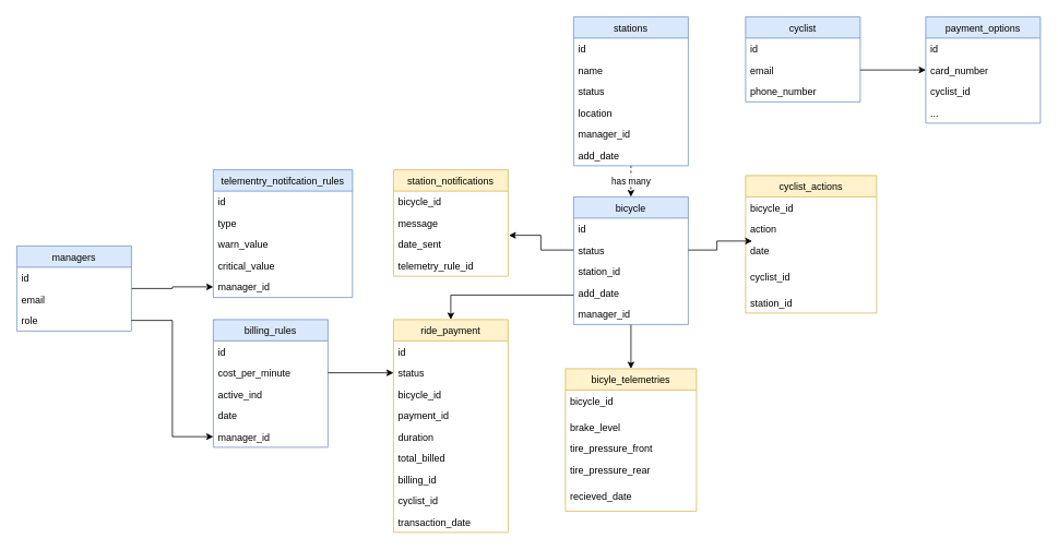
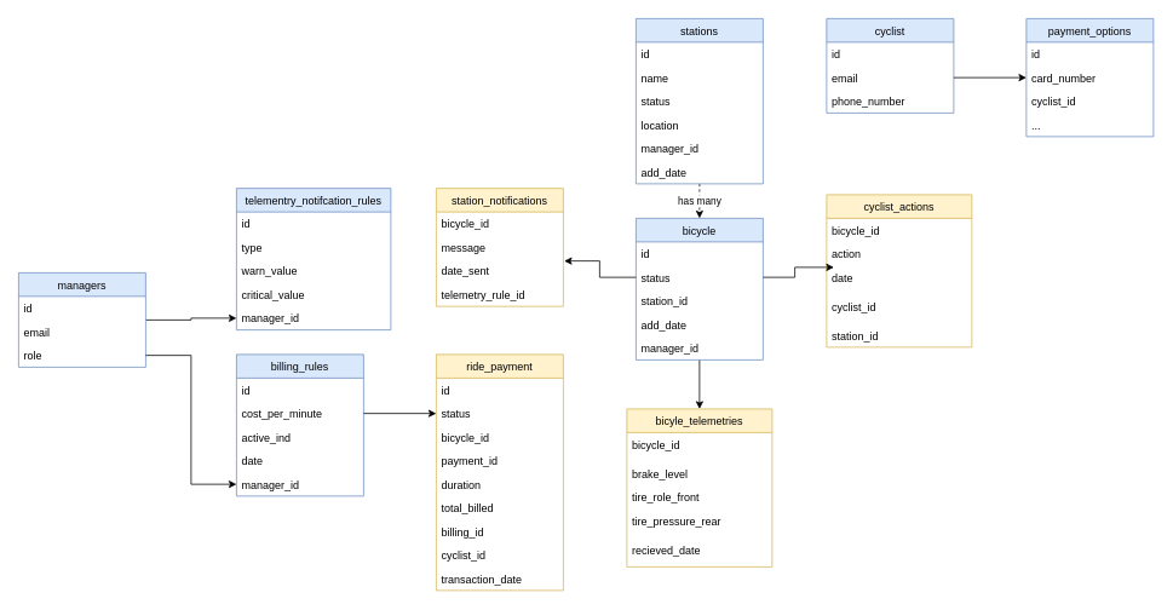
  <mxCell id="0" />
  <mxCell id="1" parent="0" />
  <mxCell id="2" value="cyclist" style="swimlane;fontStyle=0;childLayout=stackLayout;horizontal=1;startSize=26;horizontalStack=0;resizeParent=1;resizeParentMax=0;resizeLast=0;collapsible=1;marginBottom=0;fillColor=#dae8fc;strokeColor=#6c8ebf;" vertex="1" parent="1"><mxGeometry x="910" y="20" width="140" height="104" as="geometry" /></mxCell>
  <mxCell id="3" value="id" style="text;strokeColor=none;fillColor=none;align=left;verticalAlign=top;spacingLeft=4;spacingRight=4;overflow=hidden;rotatable=0;points=[[0,0.5],[1,0.5]];portConstraint=eastwest;" vertex="1" parent="2"><mxGeometry y="26" width="140" height="26" as="geometry" /></mxCell>
  <mxCell id="4" value="email" style="text;strokeColor=none;fillColor=none;align=left;verticalAlign=top;spacingLeft=4;spacingRight=4;overflow=hidden;rotatable=0;points=[[0,0.5],[1,0.5]];portConstraint=eastwest;" vertex="1" parent="2"><mxGeometry y="52" width="140" height="26" as="geometry" /></mxCell>
  <mxCell id="5" value="phone_number" style="text;strokeColor=none;fillColor=none;align=left;verticalAlign=top;spacingLeft=4;spacingRight=4;overflow=hidden;rotatable=0;points=[[0,0.5],[1,0.5]];portConstraint=eastwest;" vertex="1" parent="2"><mxGeometry y="78" width="140" height="26" as="geometry" /></mxCell>
  <mxCell id="6" style="edgeStyle=orthogonalEdgeStyle;rounded=0;orthogonalLoop=1;jettySize=auto;html=1;entryX=0;entryY=0.5;entryDx=0;entryDy=0;" edge="1" parent="1" source="7" target="64"><mxGeometry relative="1" as="geometry" /></mxCell>
  <mxCell id="7" value="managers" style="swimlane;fontStyle=0;childLayout=stackLayout;horizontal=1;startSize=26;horizontalStack=0;resizeParent=1;resizeParentMax=0;resizeLast=0;collapsible=1;marginBottom=0;fillColor=#dae8fc;strokeColor=#6c8ebf;" vertex="1" parent="1"><mxGeometry x="20" y="300" width="140" height="104" as="geometry" /></mxCell>
  <mxCell id="8" value="id" style="text;strokeColor=none;fillColor=none;align=left;verticalAlign=top;spacingLeft=4;spacingRight=4;overflow=hidden;rotatable=0;points=[[0,0.5],[1,0.5]];portConstraint=eastwest;" vertex="1" parent="7"><mxGeometry y="26" width="140" height="26" as="geometry" /></mxCell>
  <mxCell id="9" value="email" style="text;strokeColor=none;fillColor=none;align=left;verticalAlign=top;spacingLeft=4;spacingRight=4;overflow=hidden;rotatable=0;points=[[0,0.5],[1,0.5]];portConstraint=eastwest;" vertex="1" parent="7"><mxGeometry y="52" width="140" height="26" as="geometry" /></mxCell>
  <mxCell id="10" value="role" style="text;strokeColor=none;fillColor=none;align=left;verticalAlign=top;spacingLeft=4;spacingRight=4;overflow=hidden;rotatable=0;points=[[0,0.5],[1,0.5]];portConstraint=eastwest;" vertex="1" parent="7"><mxGeometry y="78" width="140" height="26" as="geometry" /></mxCell>
  <mxCell id="11" value="has many" style="edgeStyle=orthogonalEdgeStyle;rounded=0;orthogonalLoop=1;jettySize=auto;html=1;dashed=1;" edge="1" parent="1" source="12" target="20"><mxGeometry relative="1" as="geometry" /></mxCell>
  <mxCell id="12" value="stations" style="swimlane;fontStyle=0;childLayout=stackLayout;horizontal=1;startSize=26;horizontalStack=0;resizeParent=1;resizeParentMax=0;resizeLast=0;collapsible=1;marginBottom=0;fillColor=#dae8fc;strokeColor=#6c8ebf;" vertex="1" parent="1"><mxGeometry x="700" y="20" width="140" height="182" as="geometry" /></mxCell>
  <mxCell id="13" value="id" style="text;strokeColor=none;fillColor=none;align=left;verticalAlign=top;spacingLeft=4;spacingRight=4;overflow=hidden;rotatable=0;points=[[0,0.5],[1,0.5]];portConstraint=eastwest;" vertex="1" parent="12"><mxGeometry y="26" width="140" height="26" as="geometry" /></mxCell>
  <mxCell id="14" value="name" style="text;strokeColor=none;fillColor=none;align=left;verticalAlign=top;spacingLeft=4;spacingRight=4;overflow=hidden;rotatable=0;points=[[0,0.5],[1,0.5]];portConstraint=eastwest;" vertex="1" parent="12"><mxGeometry y="52" width="140" height="26" as="geometry" /></mxCell>
  <mxCell id="15" value="status" style="text;strokeColor=none;fillColor=none;align=left;verticalAlign=top;spacingLeft=4;spacingRight=4;overflow=hidden;rotatable=0;points=[[0,0.5],[1,0.5]];portConstraint=eastwest;" vertex="1" parent="12"><mxGeometry y="78" width="140" height="26" as="geometry" /></mxCell>
  <mxCell id="16" value="location" style="text;strokeColor=none;fillColor=none;align=left;verticalAlign=top;spacingLeft=4;spacingRight=4;overflow=hidden;rotatable=0;points=[[0,0.5],[1,0.5]];portConstraint=eastwest;" vertex="1" parent="12"><mxGeometry y="104" width="140" height="26" as="geometry" /></mxCell>
  <mxCell id="17" value="manager_id" style="text;strokeColor=none;fillColor=none;align=left;verticalAlign=top;spacingLeft=4;spacingRight=4;overflow=hidden;rotatable=0;points=[[0,0.5],[1,0.5]];portConstraint=eastwest;" vertex="1" parent="12"><mxGeometry y="130" width="140" height="26" as="geometry" /></mxCell>
  <mxCell id="18" value="add_date" style="text;strokeColor=none;fillColor=none;align=left;verticalAlign=top;spacingLeft=4;spacingRight=4;overflow=hidden;rotatable=0;points=[[0,0.5],[1,0.5]];portConstraint=eastwest;" vertex="1" parent="12"><mxGeometry y="156" width="140" height="26" as="geometry" /></mxCell>
  <mxCell id="19" style="edgeStyle=orthogonalEdgeStyle;rounded=0;orthogonalLoop=1;jettySize=auto;html=1;entryX=0.5;entryY=0;entryDx=0;entryDy=0;" edge="1" parent="1" source="20" target="37"><mxGeometry relative="1" as="geometry" /></mxCell>
  <mxCell id="20" value="bicycle" style="swimlane;fontStyle=0;childLayout=stackLayout;horizontal=1;startSize=26;horizontalStack=0;resizeParent=1;resizeParentMax=0;resizeLast=0;collapsible=1;marginBottom=0;fillColor=#dae8fc;strokeColor=#6c8ebf;" vertex="1" parent="1"><mxGeometry x="700" y="240" width="140" height="156" as="geometry" /></mxCell>
  <mxCell id="21" value="id" style="text;strokeColor=none;fillColor=none;align=left;verticalAlign=top;spacingLeft=4;spacingRight=4;overflow=hidden;rotatable=0;points=[[0,0.5],[1,0.5]];portConstraint=eastwest;" vertex="1" parent="20"><mxGeometry y="26" width="140" height="26" as="geometry" /></mxCell>
  <mxCell id="22" value="status" style="text;strokeColor=none;fillColor=none;align=left;verticalAlign=top;spacingLeft=4;spacingRight=4;overflow=hidden;rotatable=0;points=[[0,0.5],[1,0.5]];portConstraint=eastwest;" vertex="1" parent="20"><mxGeometry y="52" width="140" height="26" as="geometry" /></mxCell>
  <mxCell id="23" value="station_id" style="text;strokeColor=none;fillColor=none;align=left;verticalAlign=top;spacingLeft=4;spacingRight=4;overflow=hidden;rotatable=0;points=[[0,0.5],[1,0.5]];portConstraint=eastwest;" vertex="1" parent="20"><mxGeometry y="78" width="140" height="26" as="geometry" /></mxCell>
  <mxCell id="24" value="add_date" style="text;strokeColor=none;fillColor=none;align=left;verticalAlign=top;spacingLeft=4;spacingRight=4;overflow=hidden;rotatable=0;points=[[0,0.5],[1,0.5]];portConstraint=eastwest;" vertex="1" parent="20"><mxGeometry y="104" width="140" height="26" as="geometry" /></mxCell>
  <mxCell id="25" value="manager_id" style="text;strokeColor=none;fillColor=none;align=left;verticalAlign=top;spacingLeft=4;spacingRight=4;overflow=hidden;rotatable=0;points=[[0,0.5],[1,0.5]];portConstraint=eastwest;" vertex="1" parent="20"><mxGeometry y="130" width="140" height="26" as="geometry" /></mxCell>
  <mxCell id="26" value="billing_rules" style="swimlane;fontStyle=0;childLayout=stackLayout;horizontal=1;startSize=26;horizontalStack=0;resizeParent=1;resizeParentMax=0;resizeLast=0;collapsible=1;marginBottom=0;fillColor=#dae8fc;strokeColor=#6c8ebf;" vertex="1" parent="1"><mxGeometry x="260" y="390" width="140" height="156" as="geometry" /></mxCell>
  <mxCell id="27" value="id" style="text;strokeColor=none;fillColor=none;align=left;verticalAlign=top;spacingLeft=4;spacingRight=4;overflow=hidden;rotatable=0;points=[[0,0.5],[1,0.5]];portConstraint=eastwest;" vertex="1" parent="26"><mxGeometry y="26" width="140" height="26" as="geometry" /></mxCell>
  <mxCell id="28" value="cost_per_minute" style="text;strokeColor=none;fillColor=none;align=left;verticalAlign=top;spacingLeft=4;spacingRight=4;overflow=hidden;rotatable=0;points=[[0,0.5],[1,0.5]];portConstraint=eastwest;" vertex="1" parent="26"><mxGeometry y="52" width="140" height="26" as="geometry" /></mxCell>
  <mxCell id="29" value="active_ind" style="text;strokeColor=none;fillColor=none;align=left;verticalAlign=top;spacingLeft=4;spacingRight=4;overflow=hidden;rotatable=0;points=[[0,0.5],[1,0.5]];portConstraint=eastwest;" vertex="1" parent="26"><mxGeometry y="78" width="140" height="26" as="geometry" /></mxCell>
  <mxCell id="30" value="date" style="text;strokeColor=none;fillColor=none;align=left;verticalAlign=top;spacingLeft=4;spacingRight=4;overflow=hidden;rotatable=0;points=[[0,0.5],[1,0.5]];portConstraint=eastwest;" vertex="1" parent="26"><mxGeometry y="104" width="140" height="26" as="geometry" /></mxCell>
  <mxCell id="31" value="manager_id" style="text;strokeColor=none;fillColor=none;align=left;verticalAlign=top;spacingLeft=4;spacingRight=4;overflow=hidden;rotatable=0;points=[[0,0.5],[1,0.5]];portConstraint=eastwest;" vertex="1" parent="26"><mxGeometry y="130" width="140" height="26" as="geometry" /></mxCell>
  <mxCell id="32" value="payment_options" style="swimlane;fontStyle=0;childLayout=stackLayout;horizontal=1;startSize=26;horizontalStack=0;resizeParent=1;resizeParentMax=0;resizeLast=0;collapsible=1;marginBottom=0;fillColor=#dae8fc;strokeColor=#6c8ebf;" vertex="1" parent="1"><mxGeometry x="1130" y="20" width="140" height="130" as="geometry" /></mxCell>
  <mxCell id="33" value="id" style="text;strokeColor=none;fillColor=none;align=left;verticalAlign=top;spacingLeft=4;spacingRight=4;overflow=hidden;rotatable=0;points=[[0,0.5],[1,0.5]];portConstraint=eastwest;" vertex="1" parent="32"><mxGeometry y="26" width="140" height="26" as="geometry" /></mxCell>
  <mxCell id="34" value="card_number" style="text;strokeColor=none;fillColor=none;align=left;verticalAlign=top;spacingLeft=4;spacingRight=4;overflow=hidden;rotatable=0;points=[[0,0.5],[1,0.5]];portConstraint=eastwest;" vertex="1" parent="32"><mxGeometry y="52" width="140" height="26" as="geometry" /></mxCell>
  <mxCell id="35" value="cyclist_id" style="text;strokeColor=none;fillColor=none;align=left;verticalAlign=top;spacingLeft=4;spacingRight=4;overflow=hidden;rotatable=0;points=[[0,0.5],[1,0.5]];portConstraint=eastwest;" vertex="1" parent="32"><mxGeometry y="78" width="140" height="26" as="geometry" /></mxCell>
  <mxCell id="36" value="..." style="text;strokeColor=none;fillColor=none;align=left;verticalAlign=top;spacingLeft=4;spacingRight=4;overflow=hidden;rotatable=0;points=[[0,0.5],[1,0.5]];portConstraint=eastwest;" vertex="1" parent="32"><mxGeometry y="104" width="140" height="26" as="geometry" /></mxCell>
  <mxCell id="37" value="bicyle_telemetries" style="swimlane;fontStyle=0;childLayout=stackLayout;horizontal=1;startSize=26;horizontalStack=0;resizeParent=1;resizeParentMax=0;resizeLast=0;collapsible=1;marginBottom=0;fillColor=#fff2cc;strokeColor=#d6b656;" vertex="1" parent="1"><mxGeometry x="690" y="450" width="160" height="174" as="geometry"><mxRectangle x="520" y="640" width="130" height="26" as="alternateBounds" /></mxGeometry></mxCell>
  <mxCell id="38" value="bicycle_id" style="text;strokeColor=none;fillColor=none;align=left;verticalAlign=top;spacingLeft=4;spacingRight=4;overflow=hidden;rotatable=0;points=[[0,0.5],[1,0.5]];portConstraint=eastwest;" vertex="1" parent="37"><mxGeometry y="26" width="160" height="32" as="geometry" /></mxCell>
  <mxCell id="39" value="brake_level" style="text;strokeColor=none;fillColor=none;align=left;verticalAlign=top;spacingLeft=4;spacingRight=4;overflow=hidden;rotatable=0;points=[[0,0.5],[1,0.5]];portConstraint=eastwest;" vertex="1" parent="37"><mxGeometry y="58" width="160" height="26" as="geometry" /></mxCell>
- <mxCell id="40" value="tire_pressure_front" style="text;strokeColor=none;fillColor=none;align=left;verticalAlign=top;spacingLeft=4;spacingRight=4;overflow=hidden;rotatable=0;points=[[0,0.5],[1,0.5]];portConstraint=eastwest;" vertex="1" parent="37"><mxGeometry y="84" width="160" height="26" as="geometry" /></mxCell>
+ <mxCell id="40" value="tire_role_front" style="text;strokeColor=none;fillColor=none;align=left;verticalAlign=top;spacingLeft=4;spacingRight=4;overflow=hidden;rotatable=0;points=[[0,0.5],[1,0.5]];portConstraint=eastwest;" vertex="1" parent="37"><mxGeometry y="84" width="160" height="26" as="geometry" /></mxCell>
  <mxCell id="41" value="tire_pressure_rear" style="text;strokeColor=none;fillColor=none;align=left;verticalAlign=top;spacingLeft=4;spacingRight=4;overflow=hidden;rotatable=0;points=[[0,0.5],[1,0.5]];portConstraint=eastwest;" vertex="1" parent="37"><mxGeometry y="110" width="160" height="32" as="geometry" /></mxCell>
  <mxCell id="42" value="recieved_date" style="text;strokeColor=none;fillColor=none;align=left;verticalAlign=top;spacingLeft=4;spacingRight=4;overflow=hidden;rotatable=0;points=[[0,0.5],[1,0.5]];portConstraint=eastwest;" vertex="1" parent="37"><mxGeometry y="142" width="160" height="32" as="geometry" /></mxCell>
  <mxCell id="43" value="cyclist_actions" style="swimlane;fontStyle=0;childLayout=stackLayout;horizontal=1;startSize=26;horizontalStack=0;resizeParent=1;resizeParentMax=0;resizeLast=0;collapsible=1;marginBottom=0;fillColor=#fff2cc;strokeColor=#d6b656;" vertex="1" parent="1"><mxGeometry x="910" y="214" width="160" height="168" as="geometry"><mxRectangle x="520" y="640" width="130" height="26" as="alternateBounds" /></mxGeometry></mxCell>
  <mxCell id="44" value="bicycle_id" style="text;strokeColor=none;fillColor=none;align=left;verticalAlign=top;spacingLeft=4;spacingRight=4;overflow=hidden;rotatable=0;points=[[0,0.5],[1,0.5]];portConstraint=eastwest;" vertex="1" parent="43"><mxGeometry y="26" width="160" height="26" as="geometry" /></mxCell>
  <mxCell id="45" value="action" style="text;strokeColor=none;fillColor=none;align=left;verticalAlign=top;spacingLeft=4;spacingRight=4;overflow=hidden;rotatable=0;points=[[0,0.5],[1,0.5]];portConstraint=eastwest;" vertex="1" parent="43"><mxGeometry y="52" width="160" height="26" as="geometry" /></mxCell>
  <mxCell id="46" value="date" style="text;strokeColor=none;fillColor=none;align=left;verticalAlign=top;spacingLeft=4;spacingRight=4;overflow=hidden;rotatable=0;points=[[0,0.5],[1,0.5]];portConstraint=eastwest;" vertex="1" parent="43"><mxGeometry y="78" width="160" height="32" as="geometry" /></mxCell>
  <mxCell id="47" value="cyclist_id" style="text;strokeColor=none;fillColor=none;align=left;verticalAlign=top;spacingLeft=4;spacingRight=4;overflow=hidden;rotatable=0;points=[[0,0.5],[1,0.5]];portConstraint=eastwest;" vertex="1" parent="43"><mxGeometry y="110" width="160" height="32" as="geometry" /></mxCell>
  <mxCell id="48" value="station_id" style="text;strokeColor=none;fillColor=none;align=left;verticalAlign=top;spacingLeft=4;spacingRight=4;overflow=hidden;rotatable=0;points=[[0,0.5],[1,0.5]];portConstraint=eastwest;" vertex="1" parent="43"><mxGeometry y="142" width="160" height="26" as="geometry" /></mxCell>
  <mxCell id="49" value="ride_payment" style="swimlane;fontStyle=0;childLayout=stackLayout;horizontal=1;startSize=26;horizontalStack=0;resizeParent=1;resizeParentMax=0;resizeLast=0;collapsible=1;marginBottom=0;fillColor=#fff2cc;strokeColor=#d6b656;" vertex="1" parent="1"><mxGeometry x="480" y="390" width="140" height="260" as="geometry" /></mxCell>
  <mxCell id="50" value="id" style="text;strokeColor=none;fillColor=none;align=left;verticalAlign=top;spacingLeft=4;spacingRight=4;overflow=hidden;rotatable=0;points=[[0,0.5],[1,0.5]];portConstraint=eastwest;" vertex="1" parent="49"><mxGeometry y="26" width="140" height="26" as="geometry" /></mxCell>
  <mxCell id="51" value="status" style="text;strokeColor=none;fillColor=none;align=left;verticalAlign=top;spacingLeft=4;spacingRight=4;overflow=hidden;rotatable=0;points=[[0,0.5],[1,0.5]];portConstraint=eastwest;" vertex="1" parent="49"><mxGeometry y="52" width="140" height="26" as="geometry" /></mxCell>
  <mxCell id="52" value="bicycle_id" style="text;strokeColor=none;fillColor=none;align=left;verticalAlign=top;spacingLeft=4;spacingRight=4;overflow=hidden;rotatable=0;points=[[0,0.5],[1,0.5]];portConstraint=eastwest;" vertex="1" parent="49"><mxGeometry y="78" width="140" height="26" as="geometry" /></mxCell>
  <mxCell id="53" value="payment_id" style="text;strokeColor=none;fillColor=none;align=left;verticalAlign=top;spacingLeft=4;spacingRight=4;overflow=hidden;rotatable=0;points=[[0,0.5],[1,0.5]];portConstraint=eastwest;" vertex="1" parent="49"><mxGeometry y="104" width="140" height="26" as="geometry" /></mxCell>
  <mxCell id="54" value="duration" style="text;strokeColor=none;fillColor=none;align=left;verticalAlign=top;spacingLeft=4;spacingRight=4;overflow=hidden;rotatable=0;points=[[0,0.5],[1,0.5]];portConstraint=eastwest;" vertex="1" parent="49"><mxGeometry y="130" width="140" height="26" as="geometry" /></mxCell>
  <mxCell id="55" value="total_billed" style="text;strokeColor=none;fillColor=none;align=left;verticalAlign=top;spacingLeft=4;spacingRight=4;overflow=hidden;rotatable=0;points=[[0,0.5],[1,0.5]];portConstraint=eastwest;" vertex="1" parent="49"><mxGeometry y="156" width="140" height="26" as="geometry" /></mxCell>
  <mxCell id="56" value="billing_id" style="text;strokeColor=none;fillColor=none;align=left;verticalAlign=top;spacingLeft=4;spacingRight=4;overflow=hidden;rotatable=0;points=[[0,0.5],[1,0.5]];portConstraint=eastwest;" vertex="1" parent="49"><mxGeometry y="182" width="140" height="26" as="geometry" /></mxCell>
  <mxCell id="57" value="cyclist_id" style="text;strokeColor=none;fillColor=none;align=left;verticalAlign=top;spacingLeft=4;spacingRight=4;overflow=hidden;rotatable=0;points=[[0,0.5],[1,0.5]];portConstraint=eastwest;" vertex="1" parent="49"><mxGeometry y="208" width="140" height="26" as="geometry" /></mxCell>
  <mxCell id="58" value="transaction_date" style="text;strokeColor=none;fillColor=none;align=left;verticalAlign=top;spacingLeft=4;spacingRight=4;overflow=hidden;rotatable=0;points=[[0,0.5],[1,0.5]];portConstraint=eastwest;" vertex="1" parent="49"><mxGeometry y="234" width="140" height="26" as="geometry" /></mxCell>
  <mxCell id="59" value="telementry_notifcation_rules" style="swimlane;fontStyle=0;childLayout=stackLayout;horizontal=1;startSize=26;horizontalStack=0;resizeParent=1;resizeParentMax=0;resizeLast=0;collapsible=1;marginBottom=0;fillColor=#dae8fc;strokeColor=#6c8ebf;" vertex="1" parent="1"><mxGeometry x="260" y="207" width="170" height="156" as="geometry" /></mxCell>
  <mxCell id="60" value="id" style="text;strokeColor=none;fillColor=none;align=left;verticalAlign=top;spacingLeft=4;spacingRight=4;overflow=hidden;rotatable=0;points=[[0,0.5],[1,0.5]];portConstraint=eastwest;" vertex="1" parent="59"><mxGeometry y="26" width="170" height="26" as="geometry" /></mxCell>
  <mxCell id="61" value="type" style="text;strokeColor=none;fillColor=none;align=left;verticalAlign=top;spacingLeft=4;spacingRight=4;overflow=hidden;rotatable=0;points=[[0,0.5],[1,0.5]];portConstraint=eastwest;" vertex="1" parent="59"><mxGeometry y="52" width="170" height="26" as="geometry" /></mxCell>
  <mxCell id="62" value="warn_value" style="text;strokeColor=none;fillColor=none;align=left;verticalAlign=top;spacingLeft=4;spacingRight=4;overflow=hidden;rotatable=0;points=[[0,0.5],[1,0.5]];portConstraint=eastwest;" vertex="1" parent="59"><mxGeometry y="78" width="170" height="26" as="geometry" /></mxCell>
  <mxCell id="63" value="critical_value" style="text;strokeColor=none;fillColor=none;align=left;verticalAlign=top;spacingLeft=4;spacingRight=4;overflow=hidden;rotatable=0;points=[[0,0.5],[1,0.5]];portConstraint=eastwest;" vertex="1" parent="59"><mxGeometry y="104" width="170" height="26" as="geometry" /></mxCell>
  <mxCell id="64" value="manager_id" style="text;strokeColor=none;fillColor=none;align=left;verticalAlign=top;spacingLeft=4;spacingRight=4;overflow=hidden;rotatable=0;points=[[0,0.5],[1,0.5]];portConstraint=eastwest;" vertex="1" parent="59"><mxGeometry y="130" width="170" height="26" as="geometry" /></mxCell>
  <mxCell id="65" value="station_notifications" style="swimlane;fontStyle=0;childLayout=stackLayout;horizontal=1;startSize=26;horizontalStack=0;resizeParent=1;resizeParentMax=0;resizeLast=0;collapsible=1;marginBottom=0;fillColor=#fff2cc;strokeColor=#d6b656;" vertex="1" parent="1"><mxGeometry x="480" y="207" width="140" height="130" as="geometry" /></mxCell>
  <mxCell id="66" value="bicycle_id" style="text;strokeColor=none;fillColor=none;align=left;verticalAlign=top;spacingLeft=4;spacingRight=4;overflow=hidden;rotatable=0;points=[[0,0.5],[1,0.5]];portConstraint=eastwest;" vertex="1" parent="65"><mxGeometry y="26" width="140" height="26" as="geometry" /></mxCell>
  <mxCell id="67" value="message" style="text;strokeColor=none;fillColor=none;align=left;verticalAlign=top;spacingLeft=4;spacingRight=4;overflow=hidden;rotatable=0;points=[[0,0.5],[1,0.5]];portConstraint=eastwest;" vertex="1" parent="65"><mxGeometry y="52" width="140" height="26" as="geometry" /></mxCell>
  <mxCell id="68" value="date_sent" style="text;strokeColor=none;fillColor=none;align=left;verticalAlign=top;spacingLeft=4;spacingRight=4;overflow=hidden;rotatable=0;points=[[0,0.5],[1,0.5]];portConstraint=eastwest;" vertex="1" parent="65"><mxGeometry y="78" width="140" height="26" as="geometry" /></mxCell>
  <mxCell id="69" value="telemetry_rule_id" style="text;strokeColor=none;fillColor=none;align=left;verticalAlign=top;spacingLeft=4;spacingRight=4;overflow=hidden;rotatable=0;points=[[0,0.5],[1,0.5]];portConstraint=eastwest;" vertex="1" parent="65"><mxGeometry y="104" width="140" height="26" as="geometry" /></mxCell>
  <mxCell id="70" style="edgeStyle=orthogonalEdgeStyle;rounded=0;orthogonalLoop=1;jettySize=auto;html=1;entryX=0.05;entryY=0.063;entryDx=0;entryDy=0;entryPerimeter=0;" edge="1" parent="1" source="22" target="46"><mxGeometry relative="1" as="geometry" /></mxCell>
  <mxCell id="71" style="edgeStyle=orthogonalEdgeStyle;rounded=0;orthogonalLoop=1;jettySize=auto;html=1;entryX=1.007;entryY=0.077;entryDx=0;entryDy=0;entryPerimeter=0;" edge="1" parent="1" source="22" target="68"><mxGeometry relative="1" as="geometry" /></mxCell>
  <mxCell id="72" style="edgeStyle=orthogonalEdgeStyle;rounded=0;orthogonalLoop=1;jettySize=auto;html=1;entryX=0;entryY=0.5;entryDx=0;entryDy=0;" edge="1" parent="1" source="4" target="34"><mxGeometry relative="1" as="geometry" /></mxCell>
- <mxCell id="73" style="edgeStyle=orthogonalEdgeStyle;rounded=0;orthogonalLoop=1;jettySize=auto;html=1;" edge="1" parent="1" source="20" target="49"><mxGeometry relative="1" as="geometry"><Array as="points"><mxPoint x="770" y="360" /><mxPoint x="550" y="360" /></Array></mxGeometry></mxCell>
  <mxCell id="74" style="edgeStyle=orthogonalEdgeStyle;rounded=0;orthogonalLoop=1;jettySize=auto;html=1;entryX=0;entryY=0.5;entryDx=0;entryDy=0;" edge="1" parent="1" source="28" target="51"><mxGeometry relative="1" as="geometry" /></mxCell>
  <mxCell id="75" style="edgeStyle=orthogonalEdgeStyle;rounded=0;orthogonalLoop=1;jettySize=auto;html=1;entryX=0;entryY=0.5;entryDx=0;entryDy=0;" edge="1" parent="1" source="10" target="31"><mxGeometry relative="1" as="geometry" /></mxCell>
